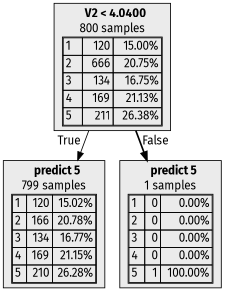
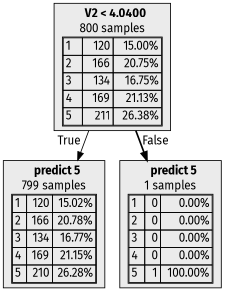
  digraph {
    fontname="Fira Sans"
    node [fillcolor="#EBEBEB" fontname="Fira Sans" shape=box style=filled color=black]
    edge [fontname="Fira Sans" labeldistance=2.5]
-   n1 [label=<  <TABLE BORDER="0" CELLPADDING="0">       <TR>     <TD>       <B>V2 &lt; 4.0400</B>     </TD>   </TR>      <TR>       <TD>800 samples</TD>     </TR>     <TR>   <TD>     <TABLE CELLSPACING="0">                <TR >     <TD ALIGN="LEFT">1</TD>     <TD ALIGN="RIGHT">120</TD>     <TD ALIGN="RIGHT">15.00%</TD>   </TR>   <TR >     <TD ALIGN="LEFT">2</TD>     <TD ALIGN="RIGHT">666</TD>     <TD ALIGN="RIGHT">20.75%</TD>   </TR>   <TR >     <TD ALIGN="LEFT">3</TD>     <TD ALIGN="RIGHT">134</TD>     <TD ALIGN="RIGHT">16.75%</TD>   </TR>   <TR >     <TD ALIGN="LEFT">4</TD>     <TD ALIGN="RIGHT">169</TD>     <TD ALIGN="RIGHT">21.13%</TD>   </TR>   <TR class="highlighted">     <TD ALIGN="LEFT">5</TD>     <TD ALIGN="RIGHT">211</TD>     <TD ALIGN="RIGHT">26.38%</TD>   </TR>      </TABLE>   </TD> </TR>    </TABLE> > color=""]
+   n1 [label=<  <TABLE BORDER="0" CELLPADDING="0">       <TR>     <TD>       <B>V2 &lt; 4.0400</B>     </TD>   </TR>      <TR>       <TD>800 samples</TD>     </TR>     <TR>   <TD>     <TABLE CELLSPACING="0">                <TR >     <TD ALIGN="LEFT">1</TD>     <TD ALIGN="RIGHT">120</TD>     <TD ALIGN="RIGHT">15.00%</TD>   </TR>   <TR >     <TD ALIGN="LEFT">2</TD>     <TD ALIGN="RIGHT">166</TD>     <TD ALIGN="RIGHT">20.75%</TD>   </TR>   <TR >     <TD ALIGN="LEFT">3</TD>     <TD ALIGN="RIGHT">134</TD>     <TD ALIGN="RIGHT">16.75%</TD>   </TR>   <TR >     <TD ALIGN="LEFT">4</TD>     <TD ALIGN="RIGHT">169</TD>     <TD ALIGN="RIGHT">21.13%</TD>   </TR>   <TR class="highlighted">     <TD ALIGN="LEFT">5</TD>     <TD ALIGN="RIGHT">211</TD>     <TD ALIGN="RIGHT">26.38%</TD>   </TR>      </TABLE>   </TD> </TR>    </TABLE> > color=""]
    n2 [label=<  <TABLE BORDER="0" CELLPADDING="0">       <TR>     <TD>       <B>predict 5</B>     </TD>   </TR>      <TR>       <TD>799 samples</TD>     </TR>     <TR>   <TD>     <TABLE CELLSPACING="0">                <TR >     <TD ALIGN="LEFT">1</TD>     <TD ALIGN="RIGHT">120</TD>     <TD ALIGN="RIGHT">15.02%</TD>   </TR>   <TR >     <TD ALIGN="LEFT">2</TD>     <TD ALIGN="RIGHT">166</TD>     <TD ALIGN="RIGHT">20.78%</TD>   </TR>   <TR >     <TD ALIGN="LEFT">3</TD>     <TD ALIGN="RIGHT">134</TD>     <TD ALIGN="RIGHT">16.77%</TD>   </TR>   <TR >     <TD ALIGN="LEFT">4</TD>     <TD ALIGN="RIGHT">169</TD>     <TD ALIGN="RIGHT">21.15%</TD>   </TR>   <TR class="highlighted">     <TD ALIGN="LEFT">5</TD>     <TD ALIGN="RIGHT">210</TD>     <TD ALIGN="RIGHT">26.28%</TD>   </TR>      </TABLE>   </TD> </TR>    </TABLE> >]
    n3 [label=<  <TABLE BORDER="0" CELLPADDING="0">       <TR>     <TD>       <B>predict 5</B>     </TD>   </TR>      <TR>       <TD>1 samples</TD>     </TR>     <TR>   <TD>     <TABLE CELLSPACING="0">                <TR >     <TD ALIGN="LEFT">1</TD>     <TD ALIGN="RIGHT">0</TD>     <TD ALIGN="RIGHT">0.00%</TD>   </TR>   <TR >     <TD ALIGN="LEFT">2</TD>     <TD ALIGN="RIGHT">0</TD>     <TD ALIGN="RIGHT">0.00%</TD>   </TR>   <TR >     <TD ALIGN="LEFT">3</TD>     <TD ALIGN="RIGHT">0</TD>     <TD ALIGN="RIGHT">0.00%</TD>   </TR>   <TR >     <TD ALIGN="LEFT">4</TD>     <TD ALIGN="RIGHT">0</TD>     <TD ALIGN="RIGHT">0.00%</TD>   </TR>   <TR class="highlighted">     <TD ALIGN="LEFT">5</TD>     <TD ALIGN="RIGHT">1</TD>     <TD ALIGN="RIGHT">100.00%</TD>   </TR>      </TABLE>   </TD> </TR>    </TABLE> >]
    n1 -> n2 [headlabel=True labelangle=45 style=solid]
    n1 -> n3 [headlabel=False labelangle=-45 style=bold]
  }
